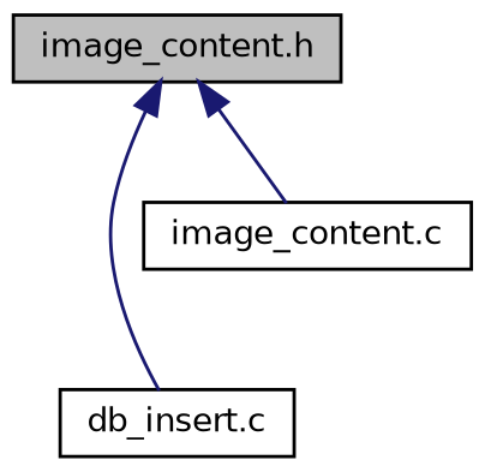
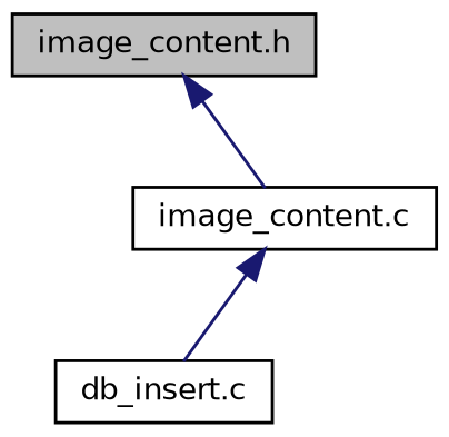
  digraph {
    node [color=black fillcolor=white fontname=Helvetica fontsize=10 shape=record style=filled]
    edge [color=midnightblue dir=back fontname=Helvetica fontsize=10 labelfontname=Helvetica labelfontsize=10 style=solid]
    n1 [fillcolor=grey75 fontcolor=black height=0.2 label="image_content.h" width=0.4]
    n2 [height=0.2 label="db_insert.c" width=0.4]
    n3 [height=0.2 label="image_content.c" width=0.4]
-   n1 -> n2
+   n3 -> n2
    n1 -> n3
  }
